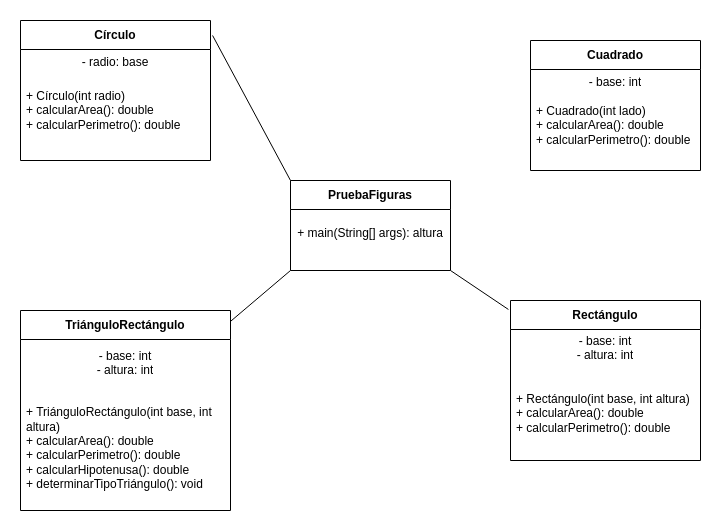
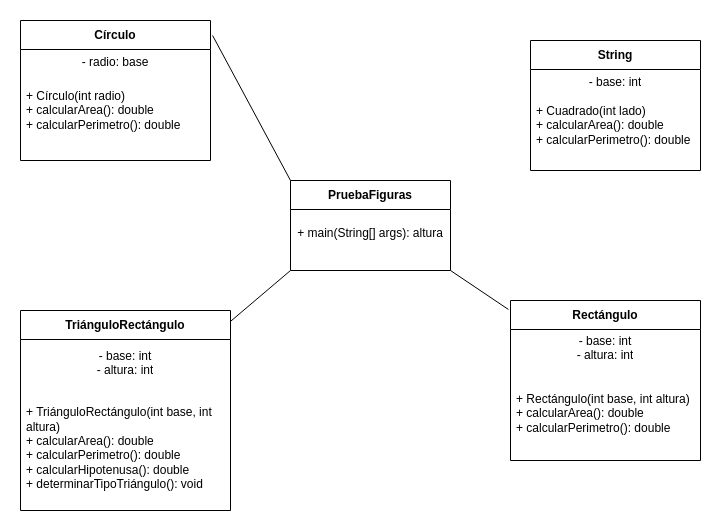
  <mxCell id="0" />
  <mxCell id="1" parent="0" />
  <mxCell id="2" value="Círculo" style="swimlane;fontStyle=1;align=center;verticalAlign=middle;childLayout=stackLayout;horizontal=1;startSize=29;horizontalStack=0;resizeParent=1;resizeParentMax=0;resizeLast=0;collapsible=0;marginBottom=0;html=1;whiteSpace=wrap;" vertex="1" parent="1"><mxGeometry x="20" y="20" width="190" height="140" as="geometry" /></mxCell>
  <mxCell id="3" value="&lt;div&gt;- radio: base&lt;/div&gt;" style="text;html=1;strokeColor=none;fillColor=none;align=center;verticalAlign=middle;spacingLeft=4;spacingRight=4;overflow=hidden;rotatable=0;points=[[0,0.5],[1,0.5]];portConstraint=eastwest;whiteSpace=wrap;" vertex="1" parent="2"><mxGeometry y="29" width="190" height="25" as="geometry" /></mxCell>
  <mxCell id="4" value="&lt;div&gt;+ Círculo(int radio)&lt;/div&gt;&lt;div&gt;+ calcularArea(): double&lt;/div&gt;&lt;div&gt;+ calcularPerimetro(): double&lt;/div&gt;&lt;div&gt;&lt;br&gt;&lt;/div&gt;" style="text;html=1;strokeColor=none;fillColor=none;align=left;verticalAlign=middle;spacingLeft=4;spacingRight=4;overflow=hidden;rotatable=0;points=[[0,0.5],[1,0.5]];portConstraint=eastwest;whiteSpace=wrap;" vertex="1" parent="2"><mxGeometry y="54" width="190" height="86" as="geometry" /></mxCell>
  <mxCell id="5" value="Rectángulo" style="swimlane;fontStyle=1;align=center;verticalAlign=middle;childLayout=stackLayout;horizontal=1;startSize=29;horizontalStack=0;resizeParent=1;resizeParentMax=0;resizeLast=0;collapsible=0;marginBottom=0;html=1;whiteSpace=wrap;" vertex="1" parent="1"><mxGeometry x="510" y="300" width="190" height="160" as="geometry" /></mxCell>
  <mxCell id="6" value="&lt;div&gt;- base: int&lt;/div&gt;&lt;div&gt;- altura: int&lt;/div&gt;&lt;div&gt;&lt;br&gt;&lt;/div&gt;" style="text;html=1;strokeColor=none;fillColor=none;align=center;verticalAlign=middle;spacingLeft=4;spacingRight=4;overflow=hidden;rotatable=0;points=[[0,0.5],[1,0.5]];portConstraint=eastwest;whiteSpace=wrap;" vertex="1" parent="5"><mxGeometry y="29" width="190" height="51" as="geometry" /></mxCell>
  <mxCell id="7" value="&lt;div&gt;+ Rectángulo(int base, int altura)&lt;/div&gt;&lt;div&gt;+ calcularArea(): double&lt;/div&gt;&lt;div&gt;+ calcularPerimetro(): double&lt;/div&gt;&lt;div&gt;&lt;br&gt;&lt;/div&gt;" style="text;html=1;strokeColor=none;fillColor=none;align=left;verticalAlign=middle;spacingLeft=4;spacingRight=4;overflow=hidden;rotatable=0;points=[[0,0.5],[1,0.5]];portConstraint=eastwest;whiteSpace=wrap;" vertex="1" parent="5"><mxGeometry y="80" width="190" height="80" as="geometry" /></mxCell>
- <mxCell id="8" value="Cuadrado" style="swimlane;fontStyle=1;align=center;verticalAlign=middle;childLayout=stackLayout;horizontal=1;startSize=29;horizontalStack=0;resizeParent=1;resizeParentMax=0;resizeLast=0;collapsible=0;marginBottom=0;html=1;whiteSpace=wrap;" vertex="1" parent="1"><mxGeometry x="530" y="40" width="170" height="130" as="geometry" /></mxCell>
+ <mxCell id="8" value="String" style="swimlane;fontStyle=1;align=center;verticalAlign=middle;childLayout=stackLayout;horizontal=1;startSize=29;horizontalStack=0;resizeParent=1;resizeParentMax=0;resizeLast=0;collapsible=0;marginBottom=0;html=1;whiteSpace=wrap;" vertex="1" parent="1"><mxGeometry x="530" y="40" width="170" height="130" as="geometry" /></mxCell>
  <mxCell id="9" value="&lt;div&gt;- base: int&lt;/div&gt;" style="text;html=1;strokeColor=none;fillColor=none;align=center;verticalAlign=middle;spacingLeft=4;spacingRight=4;overflow=hidden;rotatable=0;points=[[0,0.5],[1,0.5]];portConstraint=eastwest;whiteSpace=wrap;" vertex="1" parent="8"><mxGeometry y="29" width="170" height="25" as="geometry" /></mxCell>
  <mxCell id="10" value="&lt;div&gt;+ Cuadrado(int lado)&lt;/div&gt;&lt;div&gt;+ calcularArea(): double&lt;/div&gt;&lt;div&gt;+ calcularPerimetro(): double&lt;/div&gt;&lt;div&gt;&lt;br&gt;&lt;/div&gt;" style="text;html=1;strokeColor=none;fillColor=none;align=left;verticalAlign=middle;spacingLeft=4;spacingRight=4;overflow=hidden;rotatable=0;points=[[0,0.5],[1,0.5]];portConstraint=eastwest;whiteSpace=wrap;" vertex="1" parent="8"><mxGeometry y="54" width="170" height="76" as="geometry" /></mxCell>
  <mxCell id="11" value="TriánguloRectángulo" style="swimlane;fontStyle=1;align=center;verticalAlign=middle;childLayout=stackLayout;horizontal=1;startSize=29;horizontalStack=0;resizeParent=1;resizeParentMax=0;resizeLast=0;collapsible=0;marginBottom=0;html=1;whiteSpace=wrap;" vertex="1" parent="1"><mxGeometry x="20" y="310" width="210" height="200" as="geometry" /></mxCell>
  <mxCell id="12" value="&lt;div&gt;- base: int&lt;/div&gt;&lt;div&gt;- altura: int&lt;/div&gt;&lt;div&gt;&lt;br&gt;&lt;/div&gt;" style="text;html=1;strokeColor=none;fillColor=none;align=center;verticalAlign=middle;spacingLeft=4;spacingRight=4;overflow=hidden;rotatable=0;points=[[0,0.5],[1,0.5]];portConstraint=eastwest;whiteSpace=wrap;" vertex="1" parent="11"><mxGeometry y="29" width="210" height="61" as="geometry" /></mxCell>
  <mxCell id="13" value="&lt;div&gt;+ TriánguloRectángulo(int base, int altura)&lt;/div&gt;&lt;div&gt;+ calcularArea(): double&lt;/div&gt;&lt;div&gt;+ calcularPerimetro(): double&lt;/div&gt;&lt;div&gt;+ calcularHipotenusa(): double&lt;/div&gt;&lt;div&gt;+ determinarTipoTriángulo(): void&lt;/div&gt;&lt;div&gt;&lt;br&gt;&lt;/div&gt;" style="text;html=1;strokeColor=none;fillColor=none;align=left;verticalAlign=middle;spacingLeft=4;spacingRight=4;overflow=hidden;rotatable=0;points=[[0,0.5],[1,0.5]];portConstraint=eastwest;whiteSpace=wrap;" vertex="1" parent="11"><mxGeometry y="90" width="210" height="110" as="geometry" /></mxCell>
  <mxCell id="14" value="PruebaFiguras" style="swimlane;fontStyle=1;align=center;verticalAlign=middle;childLayout=stackLayout;horizontal=1;startSize=29;horizontalStack=0;resizeParent=1;resizeParentMax=0;resizeLast=0;collapsible=0;marginBottom=0;html=1;whiteSpace=wrap;" vertex="1" parent="1"><mxGeometry x="290" y="180" width="160" height="90" as="geometry" /></mxCell>
  <mxCell id="15" value="&lt;div&gt;+ main(String[] args): altura&lt;/div&gt;&lt;div&gt;&lt;br&gt;&lt;/div&gt;" style="text;html=1;strokeColor=none;fillColor=none;align=center;verticalAlign=middle;spacingLeft=4;spacingRight=4;overflow=hidden;rotatable=0;points=[[0,0.5],[1,0.5]];portConstraint=eastwest;whiteSpace=wrap;" vertex="1" parent="14"><mxGeometry y="29" width="160" height="61" as="geometry" /></mxCell>
  <mxCell id="16" value="" style="endArrow=none;html=1;rounded=0;" edge="1" parent="1" source="11"><mxGeometry width="50" height="50" relative="1" as="geometry"><mxPoint x="240" y="320" as="sourcePoint" /><mxPoint x="290" y="270" as="targetPoint" /></mxGeometry></mxCell>
  <mxCell id="17" value="" style="endArrow=none;html=1;rounded=0;entryX=1.011;entryY=0.107;entryDx=0;entryDy=0;entryPerimeter=0;" edge="1" parent="1" target="2"><mxGeometry width="50" height="50" relative="1" as="geometry"><mxPoint x="290" y="180" as="sourcePoint" /><mxPoint x="340" y="130" as="targetPoint" /></mxGeometry></mxCell>
  <mxCell id="18" value="" style="endArrow=none;html=1;rounded=0;exitX=-0.011;exitY=0.056;exitDx=0;exitDy=0;exitPerimeter=0;" edge="1" parent="1" source="5"><mxGeometry width="50" height="50" relative="1" as="geometry"><mxPoint x="400" y="320" as="sourcePoint" /><mxPoint x="450" y="270" as="targetPoint" /></mxGeometry></mxCell>
